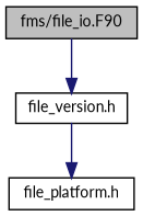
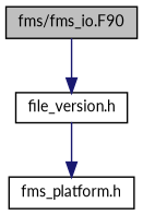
  digraph {
    fontname=Lato
    node [color=black fillcolor=white fontname=Lato fontsize=10 shape=record style=filled]
    edge [color=midnightblue fontname=Lato fontsize=10 labelfontname=Helvetica labelfontsize=10 style=solid]
-   n1 [fillcolor=grey75 fontcolor=black height=0.2 label="fms/file_io.F90" width=0.4]
+   n1 [fillcolor=grey75 fontcolor=black height=0.2 label="fms/fms_io.F90" width=0.4]
    n2 [height=0.2 label="file_version.h" width=0.4]
-   n3 [height=0.2 label="file_platform.h" width=0.4]
+   n3 [height=0.2 label="fms_platform.h" width=0.4]
    n1 -> n2
    n2 -> n3
  }
